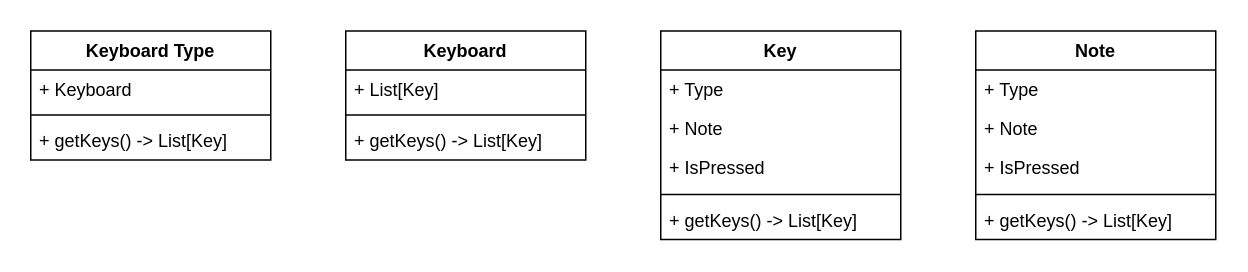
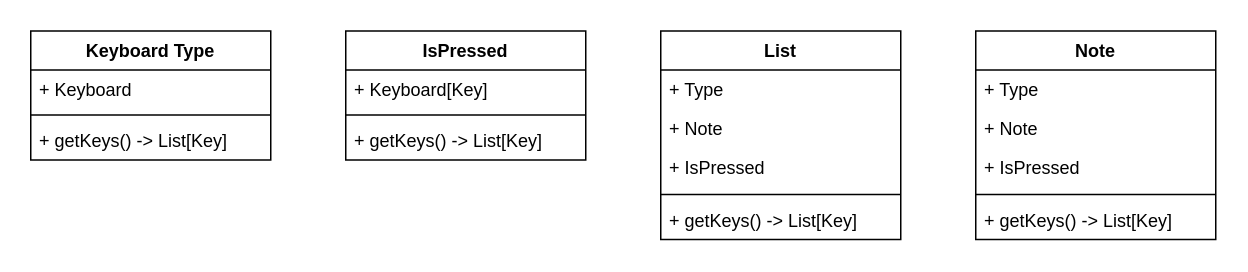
  <mxCell id="0" />
  <mxCell id="1" parent="0" />
  <mxCell id="2" value="Keyboard Type" style="swimlane;fontStyle=1;align=center;verticalAlign=top;childLayout=stackLayout;horizontal=1;startSize=26;horizontalStack=0;resizeParent=1;resizeParentMax=0;resizeLast=0;collapsible=1;marginBottom=0;whiteSpace=wrap;html=1;" vertex="1" parent="1"><mxGeometry x="20" y="20" width="160" height="86" as="geometry" /></mxCell>
  <mxCell id="3" value="+ Keyboard" style="text;strokeColor=none;fillColor=none;align=left;verticalAlign=top;spacingLeft=4;spacingRight=4;overflow=hidden;rotatable=0;points=[[0,0.5],[1,0.5]];portConstraint=eastwest;whiteSpace=wrap;html=1;" vertex="1" parent="2"><mxGeometry y="26" width="160" height="26" as="geometry" /></mxCell>
  <mxCell id="4" value="" style="line;strokeWidth=1;fillColor=none;align=left;verticalAlign=middle;spacingTop=-1;spacingLeft=3;spacingRight=3;rotatable=0;labelPosition=right;points=[];portConstraint=eastwest;strokeColor=inherit;" vertex="1" parent="2"><mxGeometry y="52" width="160" height="8" as="geometry" /></mxCell>
  <mxCell id="5" value="+ getKeys() -&amp;gt; List[Key]" style="text;strokeColor=none;fillColor=none;align=left;verticalAlign=top;spacingLeft=4;spacingRight=4;overflow=hidden;rotatable=0;points=[[0,0.5],[1,0.5]];portConstraint=eastwest;whiteSpace=wrap;html=1;" vertex="1" parent="2"><mxGeometry y="60" width="160" height="26" as="geometry" /></mxCell>
- <mxCell id="6" value="Keyboard" style="swimlane;fontStyle=1;align=center;verticalAlign=top;childLayout=stackLayout;horizontal=1;startSize=26;horizontalStack=0;resizeParent=1;resizeParentMax=0;resizeLast=0;collapsible=1;marginBottom=0;whiteSpace=wrap;html=1;" vertex="1" parent="1"><mxGeometry x="230" y="20" width="160" height="86" as="geometry" /></mxCell>
- <mxCell id="7" value="+ List[Key]" style="text;strokeColor=none;fillColor=none;align=left;verticalAlign=top;spacingLeft=4;spacingRight=4;overflow=hidden;rotatable=0;points=[[0,0.5],[1,0.5]];portConstraint=eastwest;whiteSpace=wrap;html=1;" vertex="1" parent="6"><mxGeometry y="26" width="160" height="26" as="geometry" /></mxCell>
+ <mxCell id="6" value="IsPressed" style="swimlane;fontStyle=1;align=center;verticalAlign=top;childLayout=stackLayout;horizontal=1;startSize=26;horizontalStack=0;resizeParent=1;resizeParentMax=0;resizeLast=0;collapsible=1;marginBottom=0;whiteSpace=wrap;html=1;" vertex="1" parent="1"><mxGeometry x="230" y="20" width="160" height="86" as="geometry" /></mxCell>
+ <mxCell id="7" value="+ Keyboard[Key]" style="text;strokeColor=none;fillColor=none;align=left;verticalAlign=top;spacingLeft=4;spacingRight=4;overflow=hidden;rotatable=0;points=[[0,0.5],[1,0.5]];portConstraint=eastwest;whiteSpace=wrap;html=1;" vertex="1" parent="6"><mxGeometry y="26" width="160" height="26" as="geometry" /></mxCell>
  <mxCell id="8" value="" style="line;strokeWidth=1;fillColor=none;align=left;verticalAlign=middle;spacingTop=-1;spacingLeft=3;spacingRight=3;rotatable=0;labelPosition=right;points=[];portConstraint=eastwest;strokeColor=inherit;" vertex="1" parent="6"><mxGeometry y="52" width="160" height="8" as="geometry" /></mxCell>
  <mxCell id="9" value="+ getKeys() -&amp;gt; List[Key]" style="text;strokeColor=none;fillColor=none;align=left;verticalAlign=top;spacingLeft=4;spacingRight=4;overflow=hidden;rotatable=0;points=[[0,0.5],[1,0.5]];portConstraint=eastwest;whiteSpace=wrap;html=1;" vertex="1" parent="6"><mxGeometry y="60" width="160" height="26" as="geometry" /></mxCell>
- <mxCell id="10" value="Key" style="swimlane;fontStyle=1;align=center;verticalAlign=top;childLayout=stackLayout;horizontal=1;startSize=26;horizontalStack=0;resizeParent=1;resizeParentMax=0;resizeLast=0;collapsible=1;marginBottom=0;whiteSpace=wrap;html=1;" vertex="1" parent="1"><mxGeometry x="440" y="20" width="160" height="139" as="geometry" /></mxCell>
+ <mxCell id="10" value="List" style="swimlane;fontStyle=1;align=center;verticalAlign=top;childLayout=stackLayout;horizontal=1;startSize=26;horizontalStack=0;resizeParent=1;resizeParentMax=0;resizeLast=0;collapsible=1;marginBottom=0;whiteSpace=wrap;html=1;" vertex="1" parent="1"><mxGeometry x="440" y="20" width="160" height="139" as="geometry" /></mxCell>
  <mxCell id="11" value="+ Type" style="text;strokeColor=none;fillColor=none;align=left;verticalAlign=top;spacingLeft=4;spacingRight=4;overflow=hidden;rotatable=0;points=[[0,0.5],[1,0.5]];portConstraint=eastwest;whiteSpace=wrap;html=1;" vertex="1" parent="10"><mxGeometry y="26" width="160" height="26" as="geometry" /></mxCell>
  <mxCell id="12" value="+ Note" style="text;strokeColor=none;fillColor=none;align=left;verticalAlign=top;spacingLeft=4;spacingRight=4;overflow=hidden;rotatable=0;points=[[0,0.5],[1,0.5]];portConstraint=eastwest;whiteSpace=wrap;html=1;" vertex="1" parent="10"><mxGeometry y="52" width="160" height="26" as="geometry" /></mxCell>
  <mxCell id="13" value="+ IsPressed" style="text;strokeColor=none;fillColor=none;align=left;verticalAlign=top;spacingLeft=4;spacingRight=4;overflow=hidden;rotatable=0;points=[[0,0.5],[1,0.5]];portConstraint=eastwest;whiteSpace=wrap;html=1;" vertex="1" parent="10"><mxGeometry y="78" width="160" height="27" as="geometry" /></mxCell>
  <mxCell id="14" value="" style="line;strokeWidth=1;fillColor=none;align=left;verticalAlign=middle;spacingTop=-1;spacingLeft=3;spacingRight=3;rotatable=0;labelPosition=right;points=[];portConstraint=eastwest;strokeColor=inherit;" vertex="1" parent="10"><mxGeometry y="105" width="160" height="8" as="geometry" /></mxCell>
  <mxCell id="15" value="+ getKeys() -&amp;gt; List[Key]" style="text;strokeColor=none;fillColor=none;align=left;verticalAlign=top;spacingLeft=4;spacingRight=4;overflow=hidden;rotatable=0;points=[[0,0.5],[1,0.5]];portConstraint=eastwest;whiteSpace=wrap;html=1;" vertex="1" parent="10"><mxGeometry y="113" width="160" height="26" as="geometry" /></mxCell>
  <mxCell id="16" value="Note" style="swimlane;fontStyle=1;align=center;verticalAlign=top;childLayout=stackLayout;horizontal=1;startSize=26;horizontalStack=0;resizeParent=1;resizeParentMax=0;resizeLast=0;collapsible=1;marginBottom=0;whiteSpace=wrap;html=1;" vertex="1" parent="1"><mxGeometry x="650" y="20" width="160" height="139" as="geometry" /></mxCell>
  <mxCell id="17" value="+ Type" style="text;strokeColor=none;fillColor=none;align=left;verticalAlign=top;spacingLeft=4;spacingRight=4;overflow=hidden;rotatable=0;points=[[0,0.5],[1,0.5]];portConstraint=eastwest;whiteSpace=wrap;html=1;" vertex="1" parent="16"><mxGeometry y="26" width="160" height="26" as="geometry" /></mxCell>
  <mxCell id="18" value="+ Note" style="text;strokeColor=none;fillColor=none;align=left;verticalAlign=top;spacingLeft=4;spacingRight=4;overflow=hidden;rotatable=0;points=[[0,0.5],[1,0.5]];portConstraint=eastwest;whiteSpace=wrap;html=1;" vertex="1" parent="16"><mxGeometry y="52" width="160" height="26" as="geometry" /></mxCell>
  <mxCell id="19" value="+ IsPressed" style="text;strokeColor=none;fillColor=none;align=left;verticalAlign=top;spacingLeft=4;spacingRight=4;overflow=hidden;rotatable=0;points=[[0,0.5],[1,0.5]];portConstraint=eastwest;whiteSpace=wrap;html=1;" vertex="1" parent="16"><mxGeometry y="78" width="160" height="27" as="geometry" /></mxCell>
  <mxCell id="20" value="" style="line;strokeWidth=1;fillColor=none;align=left;verticalAlign=middle;spacingTop=-1;spacingLeft=3;spacingRight=3;rotatable=0;labelPosition=right;points=[];portConstraint=eastwest;strokeColor=inherit;" vertex="1" parent="16"><mxGeometry y="105" width="160" height="8" as="geometry" /></mxCell>
  <mxCell id="21" value="+ getKeys() -&amp;gt; List[Key]" style="text;strokeColor=none;fillColor=none;align=left;verticalAlign=top;spacingLeft=4;spacingRight=4;overflow=hidden;rotatable=0;points=[[0,0.5],[1,0.5]];portConstraint=eastwest;whiteSpace=wrap;html=1;" vertex="1" parent="16"><mxGeometry y="113" width="160" height="26" as="geometry" /></mxCell>
